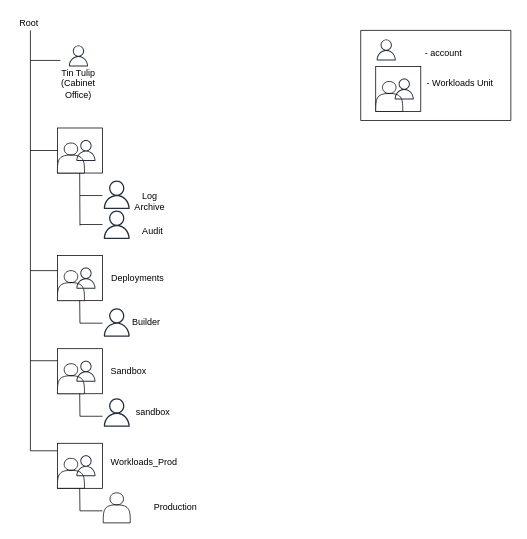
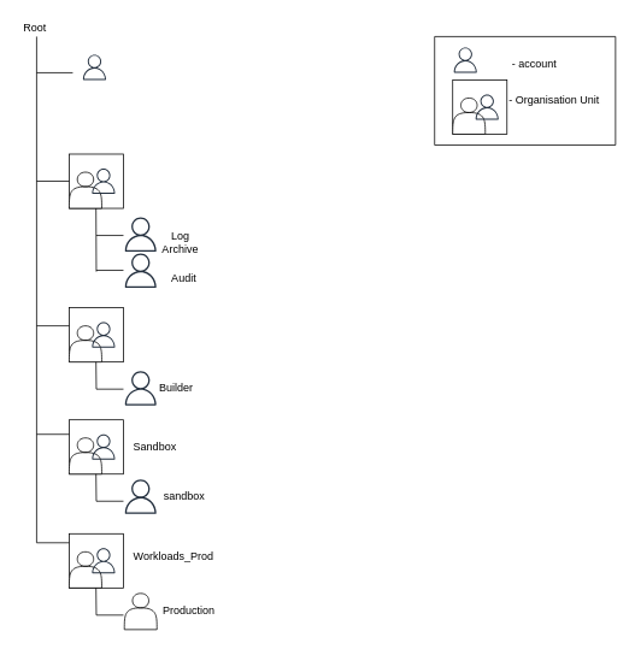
  <mxCell id="0" />
  <mxCell id="1" parent="0" />
  <mxCell id="2" value="" style="endArrow=none;html=1;" edge="1" parent="1"><mxGeometry width="50" height="50" relative="1" as="geometry"><mxPoint x="40" y="600" as="sourcePoint" /><mxPoint x="40" y="40" as="targetPoint" /></mxGeometry></mxCell>
  <mxCell id="3" value="" style="endArrow=none;html=1;" edge="1" parent="1"><mxGeometry width="50" height="50" relative="1" as="geometry"><mxPoint x="40" y="80" as="sourcePoint" /><mxPoint x="80" y="80" as="targetPoint" /></mxGeometry></mxCell>
  <mxCell id="4" value="" style="outlineConnect=0;fontColor=#232F3E;gradientColor=none;fillColor=#232F3E;strokeColor=none;dashed=0;verticalLabelPosition=bottom;verticalAlign=top;align=center;html=1;fontSize=12;fontStyle=0;aspect=fixed;pointerEvents=1;shape=mxgraph.aws4.user;" vertex="1" parent="1"><mxGeometry x="90" y="60" width="28" height="28" as="geometry" /></mxCell>
- <mxCell id="5" value="Tin Tulip (Cabinet Office)" style="text;html=1;strokeColor=none;fillColor=none;align=center;verticalAlign=middle;whiteSpace=wrap;rounded=0;" vertex="1" parent="1"><mxGeometry x="72" y="100" width="64" height="22" as="geometry" /></mxCell>
  <mxCell id="6" value="Root&amp;nbsp;" style="text;html=1;strokeColor=none;fillColor=none;align=center;verticalAlign=middle;whiteSpace=wrap;rounded=0;" vertex="1" parent="1"><mxGeometry x="20" y="20" width="40" height="20" as="geometry" /></mxCell>
  <mxCell id="7" value="" style="endArrow=none;html=1;" edge="1" parent="1"><mxGeometry width="50" height="50" relative="1" as="geometry"><mxPoint x="40" y="200" as="sourcePoint" /><mxPoint x="80" y="200" as="targetPoint" /></mxGeometry></mxCell>
  <mxCell id="8" value="" style="whiteSpace=wrap;html=1;aspect=fixed;" vertex="1" parent="1"><mxGeometry x="76" y="170" width="60" height="60" as="geometry" /></mxCell>
  <mxCell id="9" value="" style="shape=actor;whiteSpace=wrap;html=1;" vertex="1" parent="1"><mxGeometry x="76" y="190" width="36" height="40" as="geometry" /></mxCell>
  <mxCell id="10" value="" style="outlineConnect=0;fontColor=#232F3E;gradientColor=none;fillColor=#232F3E;strokeColor=none;dashed=0;verticalLabelPosition=bottom;verticalAlign=top;align=center;html=1;fontSize=12;fontStyle=0;aspect=fixed;pointerEvents=1;shape=mxgraph.aws4.user;" vertex="1" parent="1"><mxGeometry x="100" y="186" width="28" height="28" as="geometry" /></mxCell>
  <mxCell id="11" value="" style="endArrow=none;html=1;" edge="1" parent="1"><mxGeometry width="50" height="50" relative="1" as="geometry"><mxPoint x="106" y="260" as="sourcePoint" /><mxPoint x="136" y="260" as="targetPoint" /></mxGeometry></mxCell>
  <mxCell id="12" value="" style="endArrow=none;html=1;" edge="1" parent="1"><mxGeometry width="50" height="50" relative="1" as="geometry"><mxPoint x="106" y="300" as="sourcePoint" /><mxPoint x="105.66" y="230" as="targetPoint" /></mxGeometry></mxCell>
  <mxCell id="13" value="" style="outlineConnect=0;fontColor=#232F3E;gradientColor=none;fillColor=#232F3E;strokeColor=none;dashed=0;verticalLabelPosition=bottom;verticalAlign=top;align=center;html=1;fontSize=12;fontStyle=0;aspect=fixed;pointerEvents=1;shape=mxgraph.aws4.user;" vertex="1" parent="1"><mxGeometry x="136" y="240" width="38" height="38" as="geometry" /></mxCell>
  <mxCell id="14" value="Log Archive" style="text;html=1;strokeColor=none;fillColor=none;align=center;verticalAlign=middle;whiteSpace=wrap;rounded=0;" vertex="1" parent="1"><mxGeometry x="169" y="258" width="60" height="20" as="geometry" /></mxCell>
  <mxCell id="15" value="" style="endArrow=none;html=1;" edge="1" parent="1"><mxGeometry width="50" height="50" relative="1" as="geometry"><mxPoint x="106" y="298.58" as="sourcePoint" /><mxPoint x="136" y="298.58" as="targetPoint" /></mxGeometry></mxCell>
  <mxCell id="16" value="" style="outlineConnect=0;fontColor=#232F3E;gradientColor=none;fillColor=#232F3E;strokeColor=none;dashed=0;verticalLabelPosition=bottom;verticalAlign=top;align=center;html=1;fontSize=12;fontStyle=0;aspect=fixed;pointerEvents=1;shape=mxgraph.aws4.user;" vertex="1" parent="1"><mxGeometry x="136" y="280" width="38" height="38" as="geometry" /></mxCell>
  <mxCell id="17" value="Audit" style="text;html=1;strokeColor=none;fillColor=none;align=center;verticalAlign=middle;whiteSpace=wrap;rounded=0;" vertex="1" parent="1"><mxGeometry x="173" y="298" width="60" height="20" as="geometry" /></mxCell>
  <mxCell id="18" value="" style="endArrow=none;html=1;" edge="1" parent="1"><mxGeometry width="50" height="50" relative="1" as="geometry"><mxPoint x="40" y="360" as="sourcePoint" /><mxPoint x="80" y="360" as="targetPoint" /></mxGeometry></mxCell>
  <mxCell id="19" value="" style="whiteSpace=wrap;html=1;aspect=fixed;" vertex="1" parent="1"><mxGeometry x="76" y="340" width="60" height="60" as="geometry" /></mxCell>
  <mxCell id="20" value="" style="shape=actor;whiteSpace=wrap;html=1;" vertex="1" parent="1"><mxGeometry x="76" y="360" width="36" height="40" as="geometry" /></mxCell>
  <mxCell id="21" value="" style="outlineConnect=0;fontColor=#232F3E;gradientColor=none;fillColor=#232F3E;strokeColor=none;dashed=0;verticalLabelPosition=bottom;verticalAlign=top;align=center;html=1;fontSize=12;fontStyle=0;aspect=fixed;pointerEvents=1;shape=mxgraph.aws4.user;" vertex="1" parent="1"><mxGeometry x="100" y="356" width="28" height="28" as="geometry" /></mxCell>
- <mxCell id="22" value="Deployments" style="text;html=1;strokeColor=none;fillColor=none;align=center;verticalAlign=middle;whiteSpace=wrap;rounded=0;" vertex="1" parent="1"><mxGeometry x="153" y="360" width="60" height="20" as="geometry" /></mxCell>
  <mxCell id="23" value="" style="endArrow=none;html=1;" edge="1" parent="1"><mxGeometry width="50" height="50" relative="1" as="geometry"><mxPoint x="106" y="430" as="sourcePoint" /><mxPoint x="136" y="430" as="targetPoint" /></mxGeometry></mxCell>
  <mxCell id="24" value="" style="endArrow=none;html=1;" edge="1" parent="1"><mxGeometry width="50" height="50" relative="1" as="geometry"><mxPoint x="106" y="430" as="sourcePoint" /><mxPoint x="105.66" y="400" as="targetPoint" /></mxGeometry></mxCell>
  <mxCell id="25" value="" style="outlineConnect=0;fontColor=#232F3E;gradientColor=none;fillColor=#232F3E;strokeColor=none;dashed=0;verticalLabelPosition=bottom;verticalAlign=top;align=center;html=1;fontSize=12;fontStyle=0;aspect=fixed;pointerEvents=1;shape=mxgraph.aws4.user;" vertex="1" parent="1"><mxGeometry x="136" y="410" width="38" height="38" as="geometry" /></mxCell>
  <mxCell id="26" value="Builder" style="text;html=1;align=center;verticalAlign=middle;resizable=0;points=[];autosize=1;" vertex="1" parent="1"><mxGeometry x="169" y="419" width="50" height="20" as="geometry" /></mxCell>
  <mxCell id="27" value="" style="endArrow=none;html=1;" edge="1" parent="1"><mxGeometry width="50" height="50" relative="1" as="geometry"><mxPoint x="40" y="480" as="sourcePoint" /><mxPoint x="80" y="480" as="targetPoint" /></mxGeometry></mxCell>
  <mxCell id="28" value="" style="whiteSpace=wrap;html=1;aspect=fixed;" vertex="1" parent="1"><mxGeometry x="76" y="464" width="60" height="60" as="geometry" /></mxCell>
  <mxCell id="29" value="" style="shape=actor;whiteSpace=wrap;html=1;" vertex="1" parent="1"><mxGeometry x="76" y="484" width="36" height="40" as="geometry" /></mxCell>
  <mxCell id="30" value="" style="outlineConnect=0;fontColor=#232F3E;gradientColor=none;fillColor=#232F3E;strokeColor=none;dashed=0;verticalLabelPosition=bottom;verticalAlign=top;align=center;html=1;fontSize=12;fontStyle=0;aspect=fixed;pointerEvents=1;shape=mxgraph.aws4.user;" vertex="1" parent="1"><mxGeometry x="100" y="480" width="28" height="28" as="geometry" /></mxCell>
  <mxCell id="31" value="Sandbox" style="text;html=1;strokeColor=none;fillColor=none;align=center;verticalAlign=middle;whiteSpace=wrap;rounded=0;" vertex="1" parent="1"><mxGeometry x="141" y="484" width="60" height="20" as="geometry" /></mxCell>
  <mxCell id="32" value="" style="endArrow=none;html=1;" edge="1" parent="1"><mxGeometry width="50" height="50" relative="1" as="geometry"><mxPoint x="106" y="554" as="sourcePoint" /><mxPoint x="136" y="554" as="targetPoint" /></mxGeometry></mxCell>
  <mxCell id="33" value="" style="endArrow=none;html=1;" edge="1" parent="1"><mxGeometry width="50" height="50" relative="1" as="geometry"><mxPoint x="106" y="554" as="sourcePoint" /><mxPoint x="105.66" y="524" as="targetPoint" /></mxGeometry></mxCell>
  <mxCell id="34" value="" style="outlineConnect=0;fontColor=#232F3E;gradientColor=none;fillColor=#232F3E;strokeColor=none;dashed=0;verticalLabelPosition=bottom;verticalAlign=top;align=center;html=1;fontSize=12;fontStyle=0;aspect=fixed;pointerEvents=1;shape=mxgraph.aws4.user;" vertex="1" parent="1"><mxGeometry x="136" y="530" width="38" height="38" as="geometry" /></mxCell>
  <mxCell id="35" value="sandbox" style="text;html=1;align=center;verticalAlign=middle;resizable=0;points=[];autosize=1;" vertex="1" parent="1"><mxGeometry x="173" y="539" width="60" height="20" as="geometry" /></mxCell>
  <mxCell id="36" value="" style="endArrow=none;html=1;" edge="1" parent="1"><mxGeometry width="50" height="50" relative="1" as="geometry"><mxPoint x="40" y="600" as="sourcePoint" /><mxPoint x="80" y="600" as="targetPoint" /></mxGeometry></mxCell>
  <mxCell id="37" value="" style="outlineConnect=0;fontColor=#232F3E;gradientColor=none;fillColor=#232F3E;strokeColor=none;dashed=0;verticalLabelPosition=bottom;verticalAlign=top;align=center;html=1;fontSize=12;fontStyle=0;aspect=fixed;pointerEvents=1;shape=mxgraph.aws4.user;" vertex="1" parent="1"><mxGeometry x="500" y="52" width="28" height="28" as="geometry" /></mxCell>
  <mxCell id="38" value="- account" style="text;html=1;align=center;verticalAlign=middle;resizable=0;points=[];autosize=1;" vertex="1" parent="1"><mxGeometry x="560" y="60" width="60" height="20" as="geometry" /></mxCell>
  <mxCell id="39" value="" style="whiteSpace=wrap;html=1;aspect=fixed;" vertex="1" parent="1"><mxGeometry x="500" y="88" width="60" height="60" as="geometry" /></mxCell>
  <mxCell id="40" value="" style="shape=actor;whiteSpace=wrap;html=1;" vertex="1" parent="1"><mxGeometry x="500" y="108" width="36" height="40" as="geometry" /></mxCell>
  <mxCell id="41" value="" style="outlineConnect=0;fontColor=#232F3E;gradientColor=none;fillColor=#232F3E;strokeColor=none;dashed=0;verticalLabelPosition=bottom;verticalAlign=top;align=center;html=1;fontSize=12;fontStyle=0;aspect=fixed;pointerEvents=1;shape=mxgraph.aws4.user;" vertex="1" parent="1"><mxGeometry x="524" y="104" width="28" height="28" as="geometry" /></mxCell>
- <mxCell id="42" value="- Workloads Unit" style="text;html=1;align=center;verticalAlign=middle;resizable=0;points=[];autosize=1;" vertex="1" parent="1"><mxGeometry x="552" y="101" width="120" height="20" as="geometry" /></mxCell>
+ <mxCell id="42" value="- Organisation Unit" style="text;html=1;align=center;verticalAlign=middle;resizable=0;points=[];autosize=1;" vertex="1" parent="1"><mxGeometry x="552" y="101" width="120" height="20" as="geometry" /></mxCell>
  <mxCell id="43" value="" style="whiteSpace=wrap;html=1;aspect=fixed;" vertex="1" parent="1"><mxGeometry x="76" y="590" width="60" height="60" as="geometry" /></mxCell>
  <mxCell id="44" value="" style="shape=actor;whiteSpace=wrap;html=1;" vertex="1" parent="1"><mxGeometry x="76" y="610" width="36" height="40" as="geometry" /></mxCell>
  <mxCell id="45" value="" style="outlineConnect=0;fontColor=#232F3E;gradientColor=none;fillColor=#232F3E;strokeColor=none;dashed=0;verticalLabelPosition=bottom;verticalAlign=top;align=center;html=1;fontSize=12;fontStyle=0;aspect=fixed;pointerEvents=1;shape=mxgraph.aws4.user;" vertex="1" parent="1"><mxGeometry x="100" y="606" width="28" height="28" as="geometry" /></mxCell>
  <mxCell id="46" value="" style="endArrow=none;html=1;" edge="1" parent="1"><mxGeometry width="50" height="50" relative="1" as="geometry"><mxPoint x="106" y="680" as="sourcePoint" /><mxPoint x="136" y="680" as="targetPoint" /></mxGeometry></mxCell>
  <mxCell id="47" value="" style="endArrow=none;html=1;" edge="1" parent="1"><mxGeometry width="50" height="50" relative="1" as="geometry"><mxPoint x="106" y="680" as="sourcePoint" /><mxPoint x="105.66" y="650" as="targetPoint" /></mxGeometry></mxCell>
  <mxCell id="48" value="Workloads_Prod" style="text;html=1;align=center;verticalAlign=middle;resizable=0;points=[];autosize=1;" vertex="1" parent="1"><mxGeometry x="141" y="606" width="100" height="20" as="geometry" /></mxCell>
  <mxCell id="49" value="" style="shape=actor;whiteSpace=wrap;html=1;" vertex="1" parent="1"><mxGeometry x="137" y="656" width="36" height="40" as="geometry" /></mxCell>
- <mxCell id="50" value="Production&lt;br&gt;" style="text;html=1;align=center;verticalAlign=middle;resizable=0;points=[];autosize=1;" vertex="1" parent="1"><mxGeometry x="198" y="666" width="70" height="20" as="geometry" /></mxCell>
+ <mxCell id="50" value="Production&lt;br&gt;" style="text;html=1;align=center;verticalAlign=middle;resizable=0;points=[];autosize=1;" vertex="1" parent="1"><mxGeometry x="173" y="666" width="70" height="20" as="geometry" /></mxCell>
  <mxCell id="51" value="" style="endArrow=none;html=1;" edge="1" parent="1"><mxGeometry width="50" height="50" relative="1" as="geometry"><mxPoint x="480" y="160" as="sourcePoint" /><mxPoint x="480" y="40" as="targetPoint" /></mxGeometry></mxCell>
  <mxCell id="52" value="" style="endArrow=none;html=1;" edge="1" parent="1"><mxGeometry width="50" height="50" relative="1" as="geometry"><mxPoint x="680" y="40" as="sourcePoint" /><mxPoint x="480" y="40" as="targetPoint" /></mxGeometry></mxCell>
  <mxCell id="53" value="" style="endArrow=none;html=1;" edge="1" parent="1"><mxGeometry width="50" height="50" relative="1" as="geometry"><mxPoint x="680" y="160" as="sourcePoint" /><mxPoint x="480" y="160" as="targetPoint" /></mxGeometry></mxCell>
  <mxCell id="54" value="" style="endArrow=none;html=1;" edge="1" parent="1"><mxGeometry width="50" height="50" relative="1" as="geometry"><mxPoint x="680" y="160" as="sourcePoint" /><mxPoint x="680" y="40" as="targetPoint" /></mxGeometry></mxCell>
